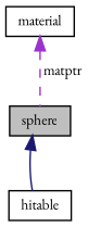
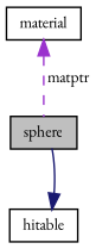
  digraph {
    fontname="EB Garamond"
    node [color=black fillcolor=white fontname="EB Garamond" fontsize=10 shape=record style=filled]
    edge [dir=back fontname="EB Garamond" fontsize=10 labelfontname=Helvetica labelfontsize=10]
    n1 [fillcolor=grey75 fontcolor=black height=0.2 label=sphere width=0.4]
    n2 [height=0.2 label=hitable width=0.4]
    n3 [height=0.2 label=material width=0.4]
-   n1 -> n2 [color=midnightblue style=solid]
+   n2 -> n1 [color=midnightblue style=solid]
    n3 -> n1 [color=darkorchid3 label=" matptr" style=dashed]
  }
